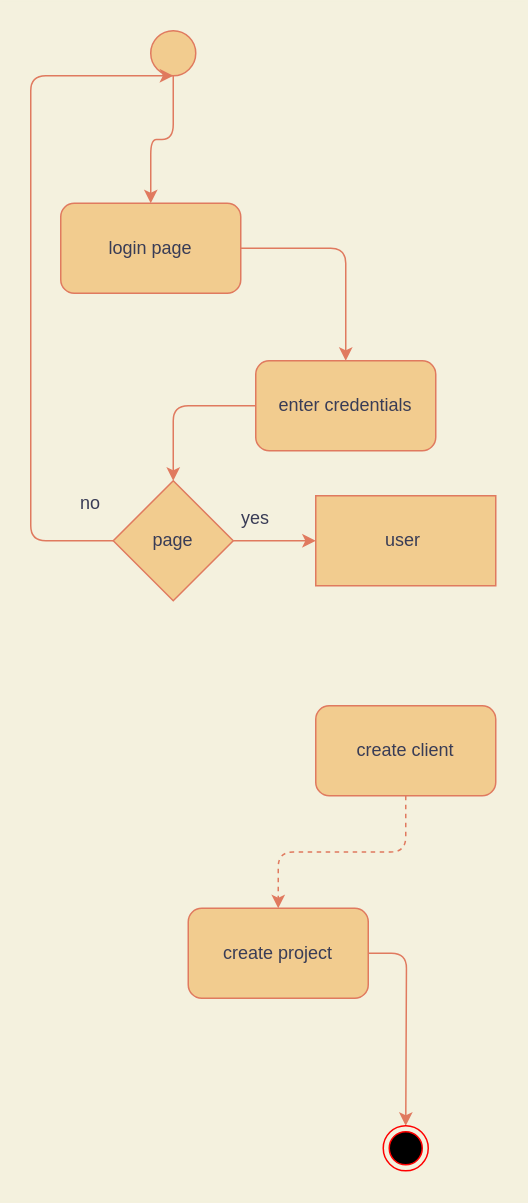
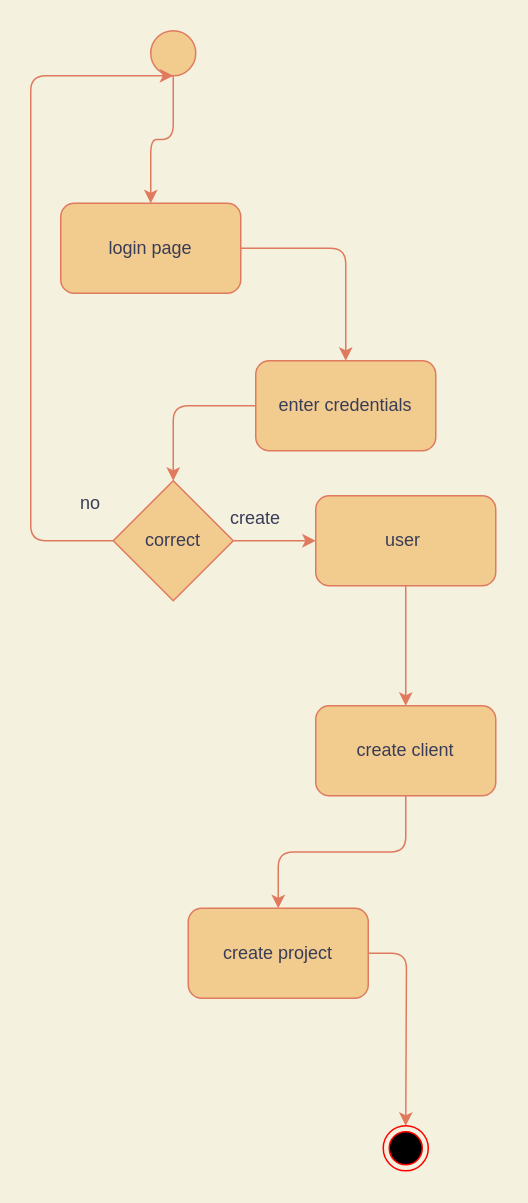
  <mxCell id="0" />
  <mxCell id="1" parent="0" />
  <mxCell id="2" style="edgeStyle=orthogonalEdgeStyle;curved=0;rounded=1;sketch=0;orthogonalLoop=1;jettySize=auto;html=1;fontColor=#393C56;strokeColor=#E07A5F;fillColor=#F2CC8F;" parent="1" source="3" target="5" edge="1"><mxGeometry relative="1" as="geometry"><mxPoint x="115" y="110" as="targetPoint" /></mxGeometry></mxCell>
  <mxCell id="3" value="" style="ellipse;whiteSpace=wrap;html=1;aspect=fixed;rounded=0;sketch=0;fontColor=#393C56;strokeColor=#E07A5F;fillColor=#F2CC8F;" parent="1" vertex="1"><mxGeometry x="100" y="20" width="30" height="30" as="geometry" /></mxCell>
  <mxCell id="4" value="" style="edgeStyle=orthogonalEdgeStyle;curved=0;rounded=1;sketch=0;orthogonalLoop=1;jettySize=auto;html=1;fontColor=#393C56;strokeColor=#E07A5F;fillColor=#F2CC8F;" parent="1" source="5" target="7" edge="1"><mxGeometry relative="1" as="geometry" /></mxCell>
  <mxCell id="5" value="login page" style="rounded=1;whiteSpace=wrap;html=1;sketch=0;fontColor=#393C56;strokeColor=#E07A5F;fillColor=#F2CC8F;" parent="1" vertex="1"><mxGeometry x="40" y="135" width="120" height="60" as="geometry" /></mxCell>
  <mxCell id="6" style="edgeStyle=orthogonalEdgeStyle;curved=0;rounded=1;sketch=0;orthogonalLoop=1;jettySize=auto;html=1;entryX=0.5;entryY=0;entryDx=0;entryDy=0;fontColor=#393C56;strokeColor=#E07A5F;fillColor=#F2CC8F;" parent="1" source="7" target="10" edge="1"><mxGeometry relative="1" as="geometry" /></mxCell>
  <mxCell id="7" value="enter credentials" style="whiteSpace=wrap;html=1;fillColor=#F2CC8F;strokeColor=#E07A5F;fontColor=#393C56;rounded=1;sketch=0;" parent="1" vertex="1"><mxGeometry x="170" y="240" width="120" height="60" as="geometry" /></mxCell>
  <mxCell id="8" style="edgeStyle=orthogonalEdgeStyle;curved=0;rounded=1;sketch=0;orthogonalLoop=1;jettySize=auto;html=1;fontColor=#393C56;strokeColor=#E07A5F;fillColor=#F2CC8F;" parent="1" source="10" edge="1"><mxGeometry relative="1" as="geometry"><mxPoint x="115" y="50" as="targetPoint" /><Array as="points"><mxPoint x="20" y="360" /><mxPoint x="20" y="50" /></Array></mxGeometry></mxCell>
  <mxCell id="9" style="edgeStyle=orthogonalEdgeStyle;curved=0;rounded=1;sketch=0;orthogonalLoop=1;jettySize=auto;html=1;fontColor=#393C56;strokeColor=#E07A5F;fillColor=#F2CC8F;" parent="1" source="10" target="14" edge="1"><mxGeometry relative="1" as="geometry"><mxPoint x="210" y="360" as="targetPoint" /></mxGeometry></mxCell>
- <mxCell id="10" value="page" style="rhombus;whiteSpace=wrap;html=1;rounded=0;sketch=0;fontColor=#393C56;strokeColor=#E07A5F;fillColor=#F2CC8F;" parent="1" vertex="1"><mxGeometry x="75" y="320" width="80" height="80" as="geometry" /></mxCell>
- <mxCell id="11" value="yes" style="text;html=1;strokeColor=none;fillColor=none;align=center;verticalAlign=middle;whiteSpace=wrap;rounded=0;sketch=0;fontColor=#393C56;" parent="1" vertex="1"><mxGeometry x="140" y="330" width="60" height="30" as="geometry" /></mxCell>
+ <mxCell id="10" value="correct" style="rhombus;whiteSpace=wrap;html=1;rounded=0;sketch=0;fontColor=#393C56;strokeColor=#E07A5F;fillColor=#F2CC8F;" parent="1" vertex="1"><mxGeometry x="75" y="320" width="80" height="80" as="geometry" /></mxCell>
+ <mxCell id="11" value="create" style="text;html=1;strokeColor=none;fillColor=none;align=center;verticalAlign=middle;whiteSpace=wrap;rounded=0;sketch=0;fontColor=#393C56;" parent="1" vertex="1"><mxGeometry x="140" y="330" width="60" height="30" as="geometry" /></mxCell>
  <mxCell id="12" value="no" style="text;html=1;strokeColor=none;fillColor=none;align=center;verticalAlign=middle;whiteSpace=wrap;rounded=0;sketch=0;fontColor=#393C56;" parent="1" vertex="1"><mxGeometry x="30" y="320" width="60" height="30" as="geometry" /></mxCell>
- <mxCell id="14" value="user&amp;nbsp;" style="whiteSpace=wrap;html=1;sketch=0;fontColor=#393C56;strokeColor=#E07A5F;fillColor=#F2CC8F;rounded=0;" parent="1" vertex="1"><mxGeometry x="210" y="330" width="120" height="60" as="geometry" /></mxCell>
- <mxCell id="15" value="" style="edgeStyle=orthogonalEdgeStyle;curved=0;rounded=1;sketch=0;orthogonalLoop=1;jettySize=auto;html=1;fontColor=#393C56;strokeColor=#E07A5F;fillColor=#F2CC8F;dashed=1;" parent="1" source="16" target="18" edge="1"><mxGeometry relative="1" as="geometry" /></mxCell>
+ <mxCell id="13" value="" style="edgeStyle=orthogonalEdgeStyle;curved=0;rounded=1;sketch=0;orthogonalLoop=1;jettySize=auto;html=1;fontColor=#393C56;strokeColor=#E07A5F;fillColor=#F2CC8F;" parent="1" source="14" target="16" edge="1"><mxGeometry relative="1" as="geometry" /></mxCell>
+ <mxCell id="14" value="user&amp;nbsp;" style="rounded=1;whiteSpace=wrap;html=1;sketch=0;fontColor=#393C56;strokeColor=#E07A5F;fillColor=#F2CC8F;" parent="1" vertex="1"><mxGeometry x="210" y="330" width="120" height="60" as="geometry" /></mxCell>
+ <mxCell id="15" value="" style="edgeStyle=orthogonalEdgeStyle;curved=0;rounded=1;sketch=0;orthogonalLoop=1;jettySize=auto;html=1;fontColor=#393C56;strokeColor=#E07A5F;fillColor=#F2CC8F;" parent="1" source="16" target="18" edge="1"><mxGeometry relative="1" as="geometry" /></mxCell>
  <mxCell id="16" value="create client" style="whiteSpace=wrap;html=1;fillColor=#F2CC8F;strokeColor=#E07A5F;fontColor=#393C56;rounded=1;sketch=0;" parent="1" vertex="1"><mxGeometry x="210" y="470" width="120" height="60" as="geometry" /></mxCell>
  <mxCell id="17" value="" style="edgeStyle=orthogonalEdgeStyle;curved=0;rounded=1;sketch=0;orthogonalLoop=1;jettySize=auto;html=1;fontColor=#393C56;strokeColor=#E07A5F;fillColor=#F2CC8F;" parent="1" source="18" edge="1"><mxGeometry relative="1" as="geometry"><mxPoint x="270" y="750" as="targetPoint" /></mxGeometry></mxCell>
  <mxCell id="18" value="create project" style="whiteSpace=wrap;html=1;fillColor=#F2CC8F;strokeColor=#E07A5F;fontColor=#393C56;rounded=1;sketch=0;" parent="1" vertex="1"><mxGeometry x="125" y="605" width="120" height="60" as="geometry" /></mxCell>
  <mxCell id="19" value="" style="ellipse;html=1;shape=endState;fillColor=#000000;strokeColor=#ff0000;rounded=0;sketch=0;fontColor=#393C56;" parent="1" vertex="1"><mxGeometry x="255" y="750" width="30" height="30" as="geometry" /></mxCell>
